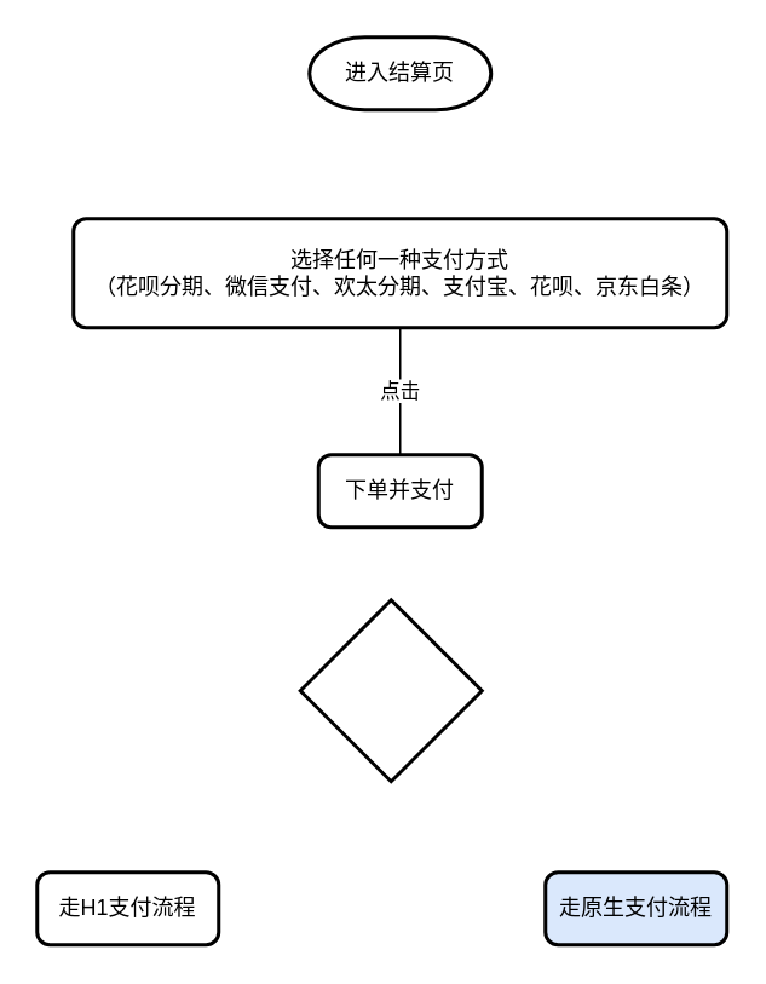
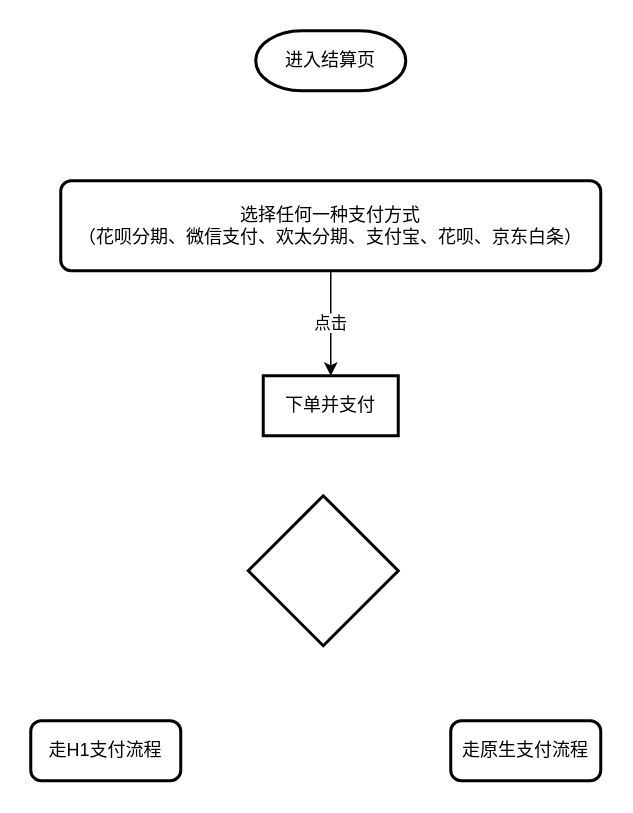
  <mxCell id="0" />
  <mxCell id="1" parent="0" />
  <mxCell id="2" value="进入结算页" style="strokeWidth=2;html=1;shape=mxgraph.flowchart.terminator;whiteSpace=wrap;" parent="1" vertex="1"><mxGeometry x="170" y="20" width="100" height="40" as="geometry" /></mxCell>
- <mxCell id="3" style="edgeStyle=orthogonalEdgeStyle;rounded=0;orthogonalLoop=1;jettySize=auto;html=1;exitX=0.5;exitY=1;exitDx=0;exitDy=0;endArrow=none;" edge="1" parent="1" source="5" target="8"><mxGeometry relative="1" as="geometry" /></mxCell>
+ <mxCell id="3" style="edgeStyle=orthogonalEdgeStyle;rounded=0;orthogonalLoop=1;jettySize=auto;html=1;exitX=0.5;exitY=1;exitDx=0;exitDy=0;" edge="1" parent="1" source="5" target="8"><mxGeometry relative="1" as="geometry" /></mxCell>
  <mxCell id="4" value="点击" style="edgeLabel;html=1;align=center;verticalAlign=middle;resizable=0;points=[];" vertex="1" connectable="0" parent="3"><mxGeometry x="-0.029" y="-1" relative="1" as="geometry"><mxPoint as="offset" /></mxGeometry></mxCell>
  <mxCell id="5" value="选择任何一种支付方式&lt;br&gt;（花呗分期、微信支付、欢太分期、支付宝、花呗、京东白条）" style="rounded=1;whiteSpace=wrap;html=1;absoluteArcSize=1;arcSize=14;strokeWidth=2;" parent="1" vertex="1"><mxGeometry x="40" y="120" width="360" height="60" as="geometry" /></mxCell>
  <mxCell id="6" value="走H1支付流程" style="rounded=1;whiteSpace=wrap;html=1;absoluteArcSize=1;arcSize=14;strokeWidth=2;" vertex="1" parent="1"><mxGeometry x="20" y="480" width="100" height="40" as="geometry" /></mxCell>
- <mxCell id="7" value="走原生支付流程" style="rounded=1;whiteSpace=wrap;html=1;absoluteArcSize=1;arcSize=14;strokeWidth=2;fillColor=#dae8fc;" vertex="1" parent="1"><mxGeometry x="300" y="480" width="100" height="40" as="geometry" /></mxCell>
- <mxCell id="8" value="下单并支付" style="rounded=1;whiteSpace=wrap;html=1;absoluteArcSize=1;arcSize=14;strokeWidth=2;" vertex="1" parent="1"><mxGeometry x="175" y="250" width="90" height="40" as="geometry" /></mxCell>
+ <mxCell id="7" value="走原生支付流程" style="rounded=1;whiteSpace=wrap;html=1;absoluteArcSize=1;arcSize=14;strokeWidth=2;" vertex="1" parent="1"><mxGeometry x="300" y="480" width="100" height="40" as="geometry" /></mxCell>
+ <mxCell id="8" value="下单并支付" style="whiteSpace=wrap;html=1;absoluteArcSize=1;arcSize=14;strokeWidth=2;rounded=0;" vertex="1" parent="1"><mxGeometry x="175" y="250" width="90" height="40" as="geometry" /></mxCell>
  <mxCell id="9" value="" style="strokeWidth=2;html=1;shape=mxgraph.flowchart.decision;whiteSpace=wrap;" vertex="1" parent="1"><mxGeometry x="165" y="330" width="100" height="100" as="geometry" /></mxCell>
